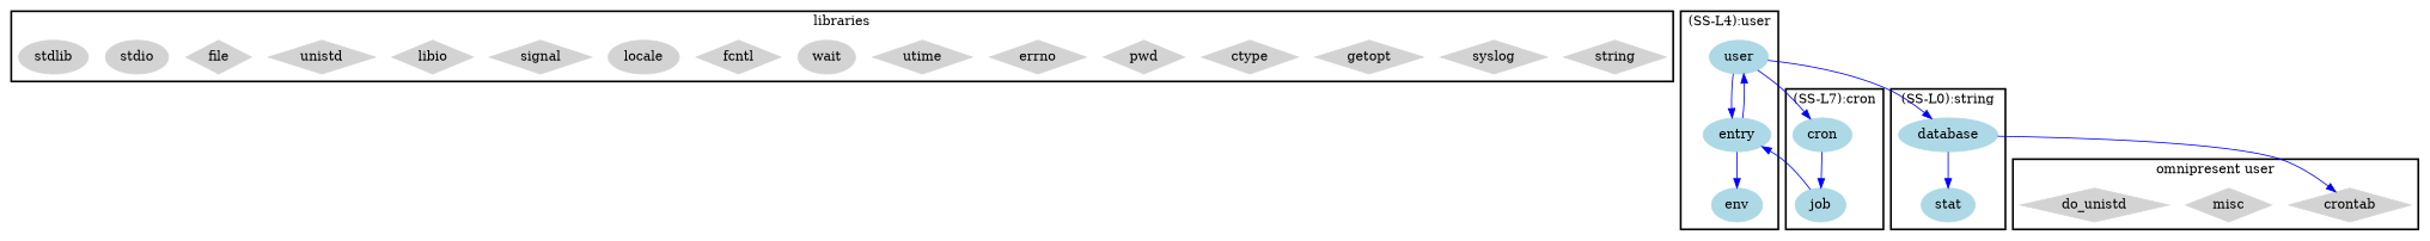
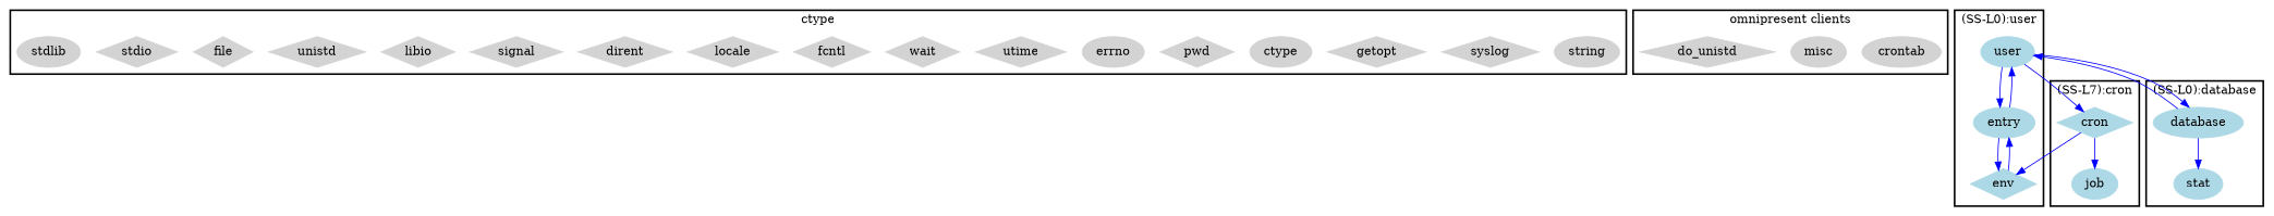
  digraph {
    node [color=lightgray fontcolor=black shape=diamond style=filled]
    edge [color=blue font=6]
-   string
+   string [shape=ellipse]
    syslog
    getopt
-   ctype
+   ctype [shape=ellipse]
    pwd
-   errno
+   errno [shape=ellipse]
    utime
-   wait [shape=ellipse]
+   wait
    fcntl
-   locale [shape=ellipse]
+   locale
+   dirent
    signal
    libio
    unistd
    file
-   stdio [shape=ellipse]
+   stdio
    stdlib [shape=ellipse]
-   crontab
-   misc
+   crontab [shape=ellipse]
+   misc [shape=ellipse]
    n20 [label=do_unistd]
    n21 [color=lightblue label=user shape=ellipse]
-   n22 [color=lightblue label=env shape=ellipse]
+   n22 [color=lightblue label=env]
    n23 [color=lightblue label=entry shape=ellipse]
    n24 [color=lightblue label=job shape=ellipse]
-   n25 [color=lightblue label=cron shape=ellipse]
+   n25 [color=lightblue label=cron]
    n26 [color=lightblue label=stat shape=ellipse]
    n27 [color=lightblue label=database shape=ellipse]
    subgraph cluster_1 {
      color=black
-     label=libraries
+     label=ctype
      style=bold
      string
      syslog
      getopt
      ctype
      pwd
      errno
      utime
      wait
      fcntl
      locale
+     dirent
      signal
      libio
      unistd
      file
      stdio
      stdlib
    }
    subgraph cluster_2 {
      color=black
-     label="omnipresent user"
+     label="omnipresent clients"
      style=bold
      crontab
      misc
      n20
    }
    subgraph cluster_3 {
      color=black
-     label="(SS-L4):user"
+     label="(SS-L0):user"
      style=bold
      n21
      n22
      n23
    }
    subgraph cluster_4 {
      color=black
      label="(SS-L7):cron"
      style=bold
      n24
      n25
    }
    subgraph cluster_5 {
      color=black
-     label="(SS-L0):string"
+     label="(SS-L0):database"
      style=bold
      n26
      n27
    }
    n21 -> n23
    n21 -> n25
    n21 -> n27
-   n24 -> n23
+   n22 -> n23
    n23 -> n21
    n23 -> n22
+   n25 -> n22
    n25 -> n24
-   n27 -> crontab
+   n27 -> n21
    n27 -> n26
  }
